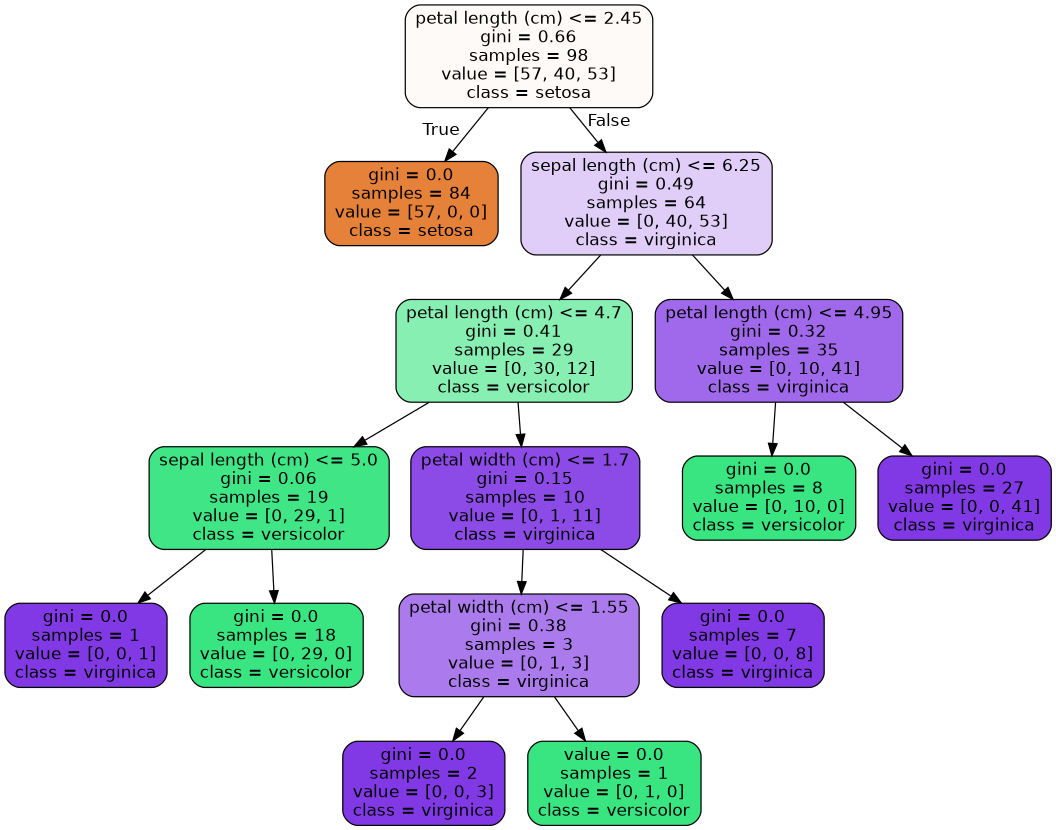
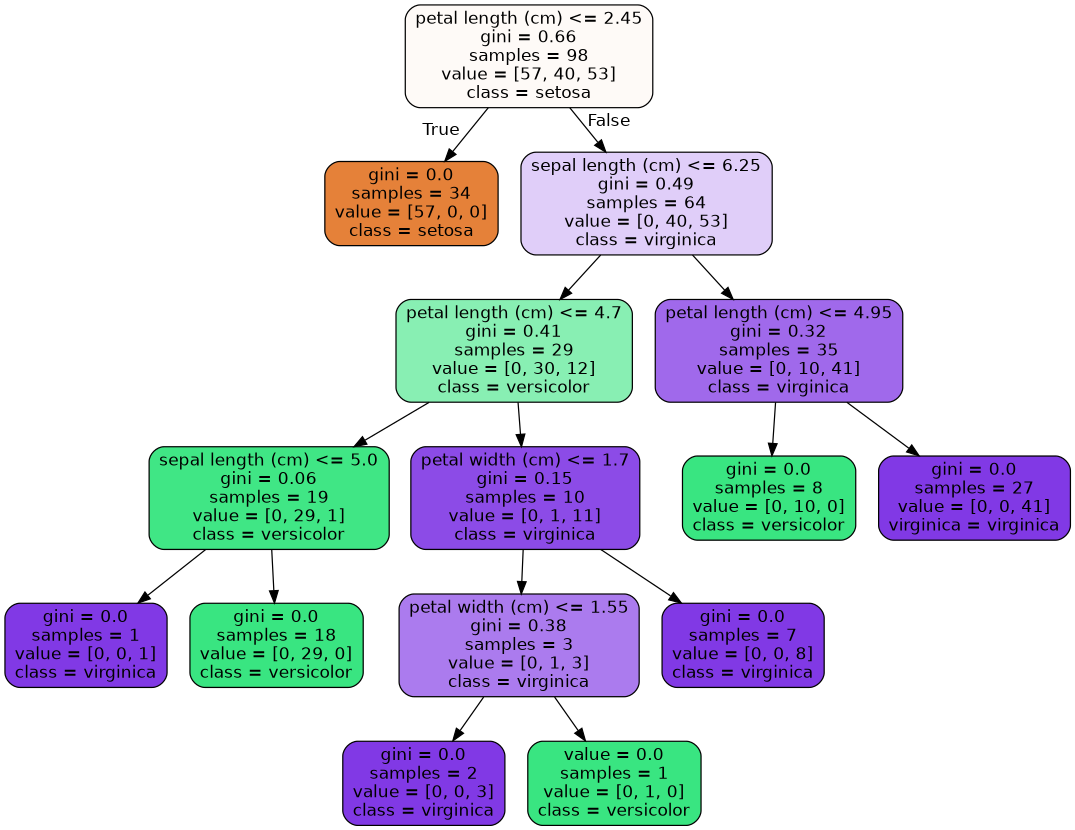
  digraph {
    node [color=black fillcolor="#8139e5" fontname=helvetica shape=box style="filled, rounded"]
    edge [fontname=helvetica]
    n1 [fillcolor="#fefaf7" label="petal length (cm) <= 2.45\ngini = 0.66\nsamples = 98\nvalue = [57, 40, 53]\nclass = setosa"]
-   n2 [fillcolor="#e58139" label="gini = 0.0\nsamples = 84\nvalue = [57, 0, 0]\nclass = setosa"]
+   n2 [fillcolor="#e58139" label="gini = 0.0\nsamples = 34\nvalue = [57, 0, 0]\nclass = setosa"]
    n3 [fillcolor="#e0cef9" label="sepal length (cm) <= 6.25\ngini = 0.49\nsamples = 64\nvalue = [0, 40, 53]\nclass = virginica"]
    n4 [fillcolor="#88efb3" label="petal length (cm) <= 4.7\ngini = 0.41\nsamples = 29\nvalue = [0, 30, 12]\nclass = versicolor"]
    n5 [fillcolor="#a069eb" label="petal length (cm) <= 4.95\ngini = 0.32\nsamples = 35\nvalue = [0, 10, 41]\nclass = virginica"]
    n6 [fillcolor="#40e685" label="sepal length (cm) <= 5.0\ngini = 0.06\nsamples = 19\nvalue = [0, 29, 1]\nclass = versicolor"]
    n7 [fillcolor="#8c4be7" label="petal width (cm) <= 1.7\ngini = 0.15\nsamples = 10\nvalue = [0, 1, 11]\nclass = virginica"]
    n8 [fillcolor="#39e581" label="gini = 0.0\nsamples = 8\nvalue = [0, 10, 0]\nclass = versicolor"]
-   n9 [label="gini = 0.0\nsamples = 27\nvalue = [0, 0, 41]\nclass = virginica"]
+   n9 [label="gini = 0.0\nsamples = 27\nvalue = [0, 0, 41]\nvirginica = virginica"]
    n10 [label="gini = 0.0\nsamples = 1\nvalue = [0, 0, 1]\nclass = virginica"]
    n11 [fillcolor="#39e581" label="gini = 0.0\nsamples = 18\nvalue = [0, 29, 0]\nclass = versicolor"]
    n12 [fillcolor="#ab7bee" label="petal width (cm) <= 1.55\ngini = 0.38\nsamples = 3\nvalue = [0, 1, 3]\nclass = virginica"]
    n13 [label="gini = 0.0\nsamples = 7\nvalue = [0, 0, 8]\nclass = virginica"]
    n14 [label="gini = 0.0\nsamples = 2\nvalue = [0, 0, 3]\nclass = virginica"]
    n15 [fillcolor="#39e581" label="value = 0.0\nsamples = 1\nvalue = [0, 1, 0]\nclass = versicolor"]
    n1 -> n2 [headlabel=True labelangle=45 labeldistance=2.5]
    n1 -> n3 [headlabel=False labelangle=-45 labeldistance=2.5]
    n3 -> n4
    n3 -> n5
    n4 -> n6
    n4 -> n7
    n5 -> n8
    n5 -> n9
    n6 -> n10
    n6 -> n11
    n7 -> n12
    n7 -> n13
    n12 -> n14
    n12 -> n15
  }
